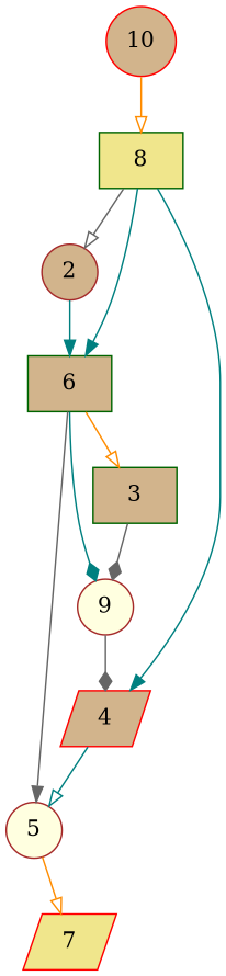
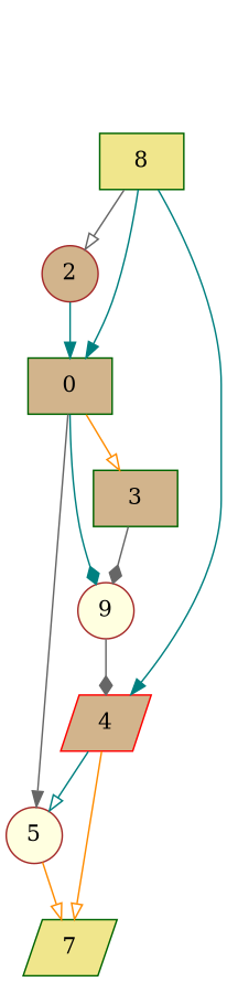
  digraph {
    node [color=brown fillcolor=tan shape=circle style=filled]
    edge [arrowhead=onormal color=teal]
    2
-   6 [color=darkgreen shape=box]
+   6 [color=darkgreen shape=box label=0]
    3 [color=darkgreen shape=box]
    9 [fillcolor=lightyellow]
    5 [fillcolor=lightyellow]
    4 [color=red shape=parallelogram]
-   7 [color=red fillcolor=khaki shape=parallelogram]
+   7 [color=darkgreen fillcolor=khaki shape=parallelogram]
    8 [color=darkgreen fillcolor=khaki shape=box]
-   10 [color=red]
    2 -> 6 [arrowhead=normal]
    6 -> 3 [color=darkorange]
    6 -> 9 [arrowhead=diamond]
    6 -> 5 [arrowhead=normal color=gray40]
    3 -> 9 [arrowhead=diamond color=gray40]
    9 -> 4 [arrowhead=diamond color=gray40]
    5 -> 7 [color=darkorange]
    4 -> 5
+   4 -> 7 [color=darkorange]
    8 -> 2 [color=gray40]
    8 -> 6 [arrowhead=normal]
    8 -> 4 [arrowhead=normal]
-   10 -> 8 [color=darkorange]
  }
